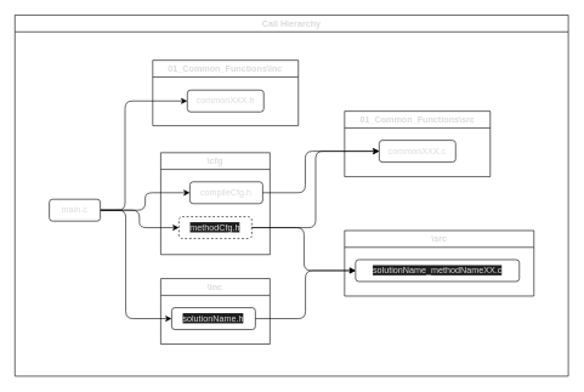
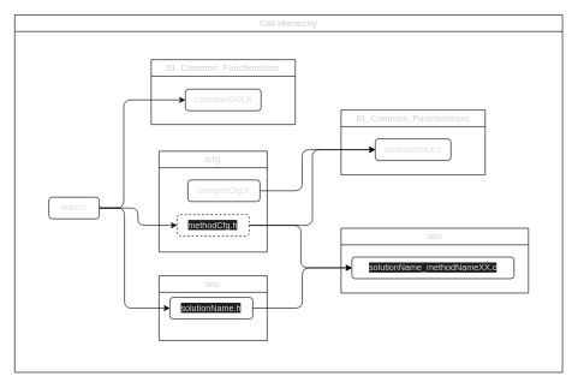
  <mxCell id="0" />
  <mxCell id="1" parent="0" />
  <mxCell id="2" value="Call Hierarchy" style="swimlane;fontSize=12;fontColor=#DADADA;" parent="1" vertex="1"><mxGeometry x="20" y="20" width="760" height="496" as="geometry" /></mxCell>
- <mxCell id="3" style="edgeStyle=elbowEdgeStyle;html=1;exitX=1;exitY=0.5;exitDx=0;exitDy=0;entryX=0;entryY=0.5;entryDx=0;entryDy=0;" parent="2" source="7" target="9" edge="1"><mxGeometry relative="1" as="geometry" /></mxCell>
  <mxCell id="4" style="edgeStyle=elbowEdgeStyle;html=1;exitX=1;exitY=0.5;exitDx=0;exitDy=0;entryX=0;entryY=0.5;entryDx=0;entryDy=0;" parent="2" source="7" target="12" edge="1"><mxGeometry relative="1" as="geometry"><Array as="points"><mxPoint x="151.25" y="193" /></Array></mxGeometry></mxCell>
  <mxCell id="5" style="edgeStyle=elbowEdgeStyle;html=1;exitX=1;exitY=0.5;exitDx=0;exitDy=0;" parent="2" source="7" target="10" edge="1"><mxGeometry relative="1" as="geometry" /></mxCell>
  <mxCell id="6" style="edgeStyle=elbowEdgeStyle;html=1;exitX=1;exitY=0.5;exitDx=0;exitDy=0;" parent="2" source="7" target="14" edge="1"><mxGeometry relative="1" as="geometry"><Array as="points"><mxPoint x="152.25" y="354" /></Array></mxGeometry></mxCell>
  <mxCell id="7" value="main.c" style="rounded=1;whiteSpace=wrap;html=1;fontSize=12;fontColor=#DADADA;" parent="2" vertex="1"><mxGeometry x="47.25" y="253" width="70" height="30" as="geometry" /></mxCell>
  <mxCell id="8" value="\cfg" style="swimlane;whiteSpace=wrap;html=1;fontSize=12;fontColor=#DADADA;" parent="2" vertex="1"><mxGeometry x="200.25" y="189" width="150" height="140" as="geometry"><mxRectangle x="160" y="50" width="60" height="30" as="alternateBounds" /></mxGeometry></mxCell>
  <mxCell id="9" value="compileCfg.h" style="rounded=1;whiteSpace=wrap;html=1;fontSize=12;fontColor=#DADADA;" parent="8" vertex="1"><mxGeometry x="40" y="40" width="100" height="30" as="geometry" /></mxCell>
  <mxCell id="10" value="&lt;span style=&quot;background-color: rgb(30, 30, 30);&quot;&gt;methodCfg.h&lt;/span&gt;" style="rounded=1;whiteSpace=wrap;html=1;fontSize=12;fontColor=#DADADA;dashed=1;" parent="8" vertex="1"><mxGeometry x="25" y="88" width="100" height="30" as="geometry" /></mxCell>
  <mxCell id="11" value="01_Common_Functions\inc" style="swimlane;whiteSpace=wrap;html=1;fontSize=12;fontColor=#DADADA;" parent="2" vertex="1"><mxGeometry x="189.25" y="62" width="200" height="90" as="geometry"><mxRectangle x="310" y="50" width="230" height="30" as="alternateBounds" /></mxGeometry></mxCell>
  <mxCell id="12" value="commonXXX.h" style="rounded=1;whiteSpace=wrap;html=1;fontSize=12;fontColor=#DADADA;" parent="11" vertex="1"><mxGeometry x="47.5" y="41" width="105" height="30" as="geometry" /></mxCell>
  <mxCell id="13" value="\inc" style="swimlane;whiteSpace=wrap;html=1;fontSize=12;fontColor=#DADADA;" parent="2" vertex="1"><mxGeometry x="200.25" y="362" width="150" height="90" as="geometry"><mxRectangle x="160" y="50" width="60" height="30" as="alternateBounds" /></mxGeometry></mxCell>
- <mxCell id="14" value="&lt;span style=&quot;background-color: rgb(30, 30, 30);&quot;&gt;solutionName.h&lt;/span&gt;" style="rounded=1;whiteSpace=wrap;html=1;fontSize=12;fontColor=#DADADA;" parent="13" vertex="1"><mxGeometry x="15" y="40" width="115" height="30" as="geometry" /></mxCell>
+ <mxCell id="14" value="&lt;span style=&quot;background-color: rgb(30, 30, 30);&quot;&gt;solutionName.h&lt;/span&gt;" style="rounded=1;whiteSpace=wrap;html=1;fontSize=12;fontColor=#DADADA;" parent="13" vertex="1"><mxGeometry x="15" y="30" width="115" height="30" as="geometry" /></mxCell>
  <mxCell id="15" value="\src" style="swimlane;whiteSpace=wrap;html=1;fontSize=12;fontColor=#DADADA;" parent="2" vertex="1"><mxGeometry x="452.75" y="296" width="260" height="90" as="geometry"><mxRectangle x="160" y="50" width="60" height="30" as="alternateBounds" /></mxGeometry></mxCell>
  <mxCell id="16" value="&lt;span style=&quot;background-color: rgb(30, 30, 30);&quot;&gt;&lt;font style=&quot;font-size: 12px;&quot;&gt;solutionName_methodNameXX.c&lt;/font&gt;&lt;/span&gt;" style="rounded=1;whiteSpace=wrap;html=1;fontSize=12;fontColor=#DADADA;" parent="15" vertex="1"><mxGeometry x="15" y="40" width="225" height="30" as="geometry" /></mxCell>
  <mxCell id="17" value="01_Common_Functions\src" style="swimlane;whiteSpace=wrap;html=1;fontSize=12;fontColor=#DADADA;" parent="2" vertex="1"><mxGeometry x="452.75" y="132" width="200" height="90" as="geometry"><mxRectangle x="540" y="60" width="230" height="30" as="alternateBounds" /></mxGeometry></mxCell>
  <mxCell id="18" value="commonXXX.c" style="rounded=1;whiteSpace=wrap;html=1;fontSize=12;fontColor=#DADADA;" parent="17" vertex="1"><mxGeometry x="47.5" y="40" width="105" height="30" as="geometry" /></mxCell>
  <mxCell id="19" style="edgeStyle=elbowEdgeStyle;html=1;exitX=1;exitY=0.5;exitDx=0;exitDy=0;entryX=0;entryY=0.5;entryDx=0;entryDy=0;" parent="2" source="9" target="18" edge="1"><mxGeometry relative="1" as="geometry"><Array as="points"><mxPoint x="398.75" y="214" /></Array></mxGeometry></mxCell>
  <mxCell id="20" style="edgeStyle=elbowEdgeStyle;html=1;exitX=1;exitY=0.5;exitDx=0;exitDy=0;" parent="2" source="10" target="16" edge="1"><mxGeometry relative="1" as="geometry" /></mxCell>
  <mxCell id="21" style="edgeStyle=elbowEdgeStyle;html=1;exitX=1;exitY=0.5;exitDx=0;exitDy=0;" parent="2" source="14" target="16" edge="1"><mxGeometry relative="1" as="geometry" /></mxCell>
  <mxCell id="22" style="edgeStyle=elbowEdgeStyle;html=1;exitX=1;exitY=0.5;exitDx=0;exitDy=0;entryX=0;entryY=0.5;entryDx=0;entryDy=0;" edge="1" parent="2" source="10" target="18"><mxGeometry relative="1" as="geometry" /></mxCell>
